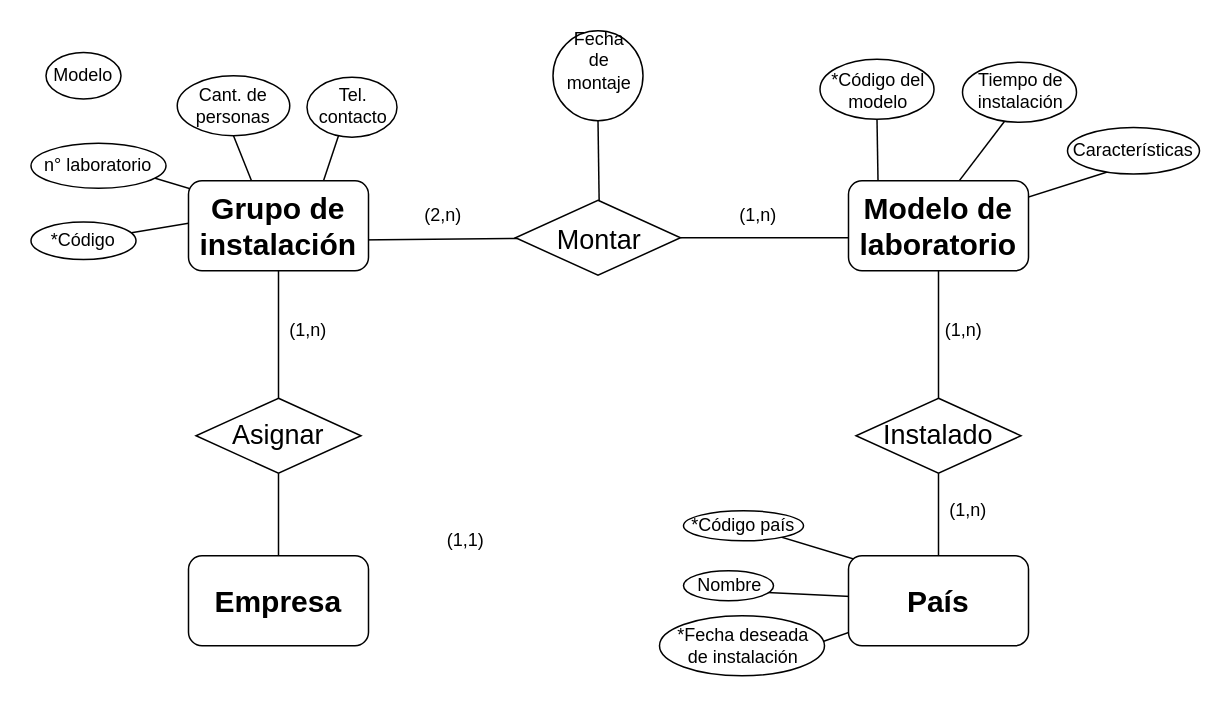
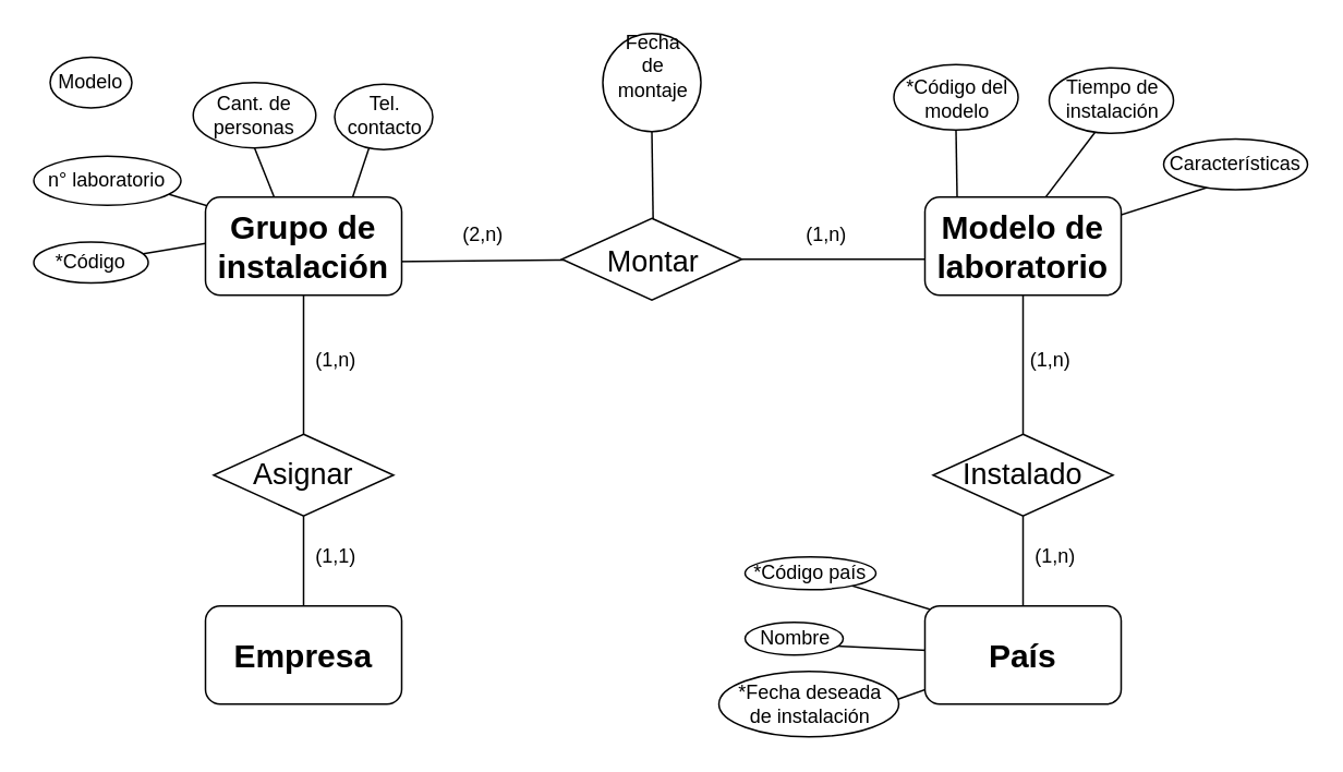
  <mxCell id="0" />
  <mxCell id="1" parent="0" />
  <mxCell id="2" value="" style="endArrow=none;html=1;" edge="1" parent="1" target="53"><mxGeometry width="50" height="50" relative="1" as="geometry"><mxPoint x="175" y="140" as="sourcePoint" /><mxPoint x="225" y="90" as="targetPoint" /></mxGeometry></mxCell>
  <mxCell id="3" value="" style="endArrow=none;html=1;entryX=0.625;entryY=0.5;entryDx=0;entryDy=0;entryPerimeter=0;" edge="1" parent="1" target="48"><mxGeometry width="50" height="50" relative="1" as="geometry"><mxPoint x="175" y="140" as="sourcePoint" /><mxPoint x="225" y="90" as="targetPoint" /></mxGeometry></mxCell>
  <mxCell id="4" value="" style="endArrow=none;html=1;entryX=0.5;entryY=1;entryDx=0;entryDy=0;" edge="1" parent="1" target="10"><mxGeometry width="50" height="50" relative="1" as="geometry"><mxPoint x="175" y="140" as="sourcePoint" /><mxPoint x="225" y="90" as="targetPoint" /></mxGeometry></mxCell>
  <mxCell id="5" value="" style="endArrow=none;html=1;exitX=1;exitY=0.5;exitDx=0;exitDy=0;" edge="1" parent="1" source="37"><mxGeometry width="50" height="50" relative="1" as="geometry"><mxPoint x="175" y="140" as="sourcePoint" /><mxPoint x="225" y="90" as="targetPoint" /></mxGeometry></mxCell>
  <mxCell id="6" value="" style="ellipse;whiteSpace=wrap;html=1;" vertex="1" parent="1"><mxGeometry x="30" y="34.5" width="50" height="31" as="geometry" /></mxCell>
  <mxCell id="7" value="" style="ellipse;whiteSpace=wrap;html=1;" vertex="1" parent="1"><mxGeometry x="20" y="147.5" width="70" height="25" as="geometry" /></mxCell>
  <mxCell id="8" value="" style="ellipse;whiteSpace=wrap;html=1;" vertex="1" parent="1"><mxGeometry x="20" y="95" width="90" height="30" as="geometry" /></mxCell>
  <mxCell id="9" value="" style="ellipse;whiteSpace=wrap;html=1;" vertex="1" parent="1"><mxGeometry x="204" y="51" width="60" height="40" as="geometry" /></mxCell>
  <mxCell id="10" value="" style="ellipse;whiteSpace=wrap;html=1;" vertex="1" parent="1"><mxGeometry x="117.5" y="50" width="75" height="40" as="geometry" /></mxCell>
  <mxCell id="11" value="" style="endArrow=none;html=1;entryX=0.343;entryY=0.919;entryDx=0;entryDy=0;entryPerimeter=0;" edge="1" parent="1" source="38" target="14"><mxGeometry width="50" height="50" relative="1" as="geometry"><mxPoint x="585" y="140" as="sourcePoint" /><mxPoint x="635" y="90" as="targetPoint" /></mxGeometry></mxCell>
  <mxCell id="12" value="" style="endArrow=none;html=1;entryX=0.438;entryY=1.081;entryDx=0;entryDy=0;entryPerimeter=0;exitX=0.559;exitY=-0.247;exitDx=0;exitDy=0;exitPerimeter=0;" edge="1" parent="1" source="38" target="51"><mxGeometry width="50" height="50" relative="1" as="geometry"><mxPoint x="585" y="140" as="sourcePoint" /><mxPoint x="635" y="90" as="targetPoint" /></mxGeometry></mxCell>
  <mxCell id="13" value="" style="endArrow=none;html=1;entryX=0.5;entryY=1;entryDx=0;entryDy=0;" edge="1" parent="1" target="16"><mxGeometry width="50" height="50" relative="1" as="geometry"><mxPoint x="585" y="140" as="sourcePoint" /><mxPoint x="635" y="90" as="targetPoint" /></mxGeometry></mxCell>
  <mxCell id="14" value="" style="ellipse;whiteSpace=wrap;html=1;" vertex="1" parent="1"><mxGeometry x="711" y="84.5" width="88" height="31" as="geometry" /></mxCell>
  <mxCell id="15" value="" style="ellipse;whiteSpace=wrap;html=1;" vertex="1" parent="1"><mxGeometry x="641" y="41" width="76" height="40" as="geometry" /></mxCell>
  <mxCell id="16" value="" style="ellipse;whiteSpace=wrap;html=1;" vertex="1" parent="1"><mxGeometry x="546" y="39" width="76" height="40" as="geometry" /></mxCell>
  <mxCell id="17" value="" style="endArrow=none;html=1;entryX=0.5;entryY=0;entryDx=0;entryDy=0;exitX=0.5;exitY=1;exitDx=0;exitDy=0;" edge="1" parent="1" source="18" target="41"><mxGeometry width="50" height="50" relative="1" as="geometry"><mxPoint x="375" y="70" as="sourcePoint" /><mxPoint x="425" y="20" as="targetPoint" /></mxGeometry></mxCell>
  <mxCell id="18" value="" style="ellipse;whiteSpace=wrap;html=1;" vertex="1" parent="1"><mxGeometry x="368" y="20" width="60" height="60" as="geometry" /></mxCell>
  <mxCell id="19" value="" style="endArrow=none;html=1;entryX=0.5;entryY=1;entryDx=0;entryDy=0;exitX=0.5;exitY=0;exitDx=0;exitDy=0;" edge="1" parent="1" source="39" target="32"><mxGeometry width="50" height="50" relative="1" as="geometry"><mxPoint x="375" y="350" as="sourcePoint" /><mxPoint x="425" y="300" as="targetPoint" /></mxGeometry></mxCell>
  <mxCell id="20" value="" style="endArrow=none;html=1;" edge="1" parent="1" target="31"><mxGeometry width="50" height="50" relative="1" as="geometry"><mxPoint x="185" y="160" as="sourcePoint" /><mxPoint x="345" y="160" as="targetPoint" /></mxGeometry></mxCell>
  <mxCell id="21" value="" style="endArrow=none;html=1;exitX=1;exitY=0.5;exitDx=0;exitDy=0;" edge="1" parent="1" source="31"><mxGeometry width="50" height="50" relative="1" as="geometry"><mxPoint x="375" y="210" as="sourcePoint" /><mxPoint x="605" y="158" as="targetPoint" /></mxGeometry></mxCell>
  <mxCell id="22" value="" style="endArrow=none;html=1;entryX=0.5;entryY=1;entryDx=0;entryDy=0;exitX=0.5;exitY=0;exitDx=0;exitDy=0;" edge="1" parent="1" source="30" target="38"><mxGeometry width="50" height="50" relative="1" as="geometry"><mxPoint x="375" y="280" as="sourcePoint" /><mxPoint x="425" y="230" as="targetPoint" /></mxGeometry></mxCell>
  <mxCell id="23" value="" style="endArrow=none;html=1;entryX=0.5;entryY=1;entryDx=0;entryDy=0;exitX=0.5;exitY=0;exitDx=0;exitDy=0;" edge="1" parent="1" source="40" target="30"><mxGeometry width="50" height="50" relative="1" as="geometry"><mxPoint x="375" y="350" as="sourcePoint" /><mxPoint x="425" y="300" as="targetPoint" /></mxGeometry></mxCell>
  <mxCell id="24" value="" style="endArrow=none;html=1;entryX=0.008;entryY=-0.333;entryDx=0;entryDy=0;entryPerimeter=0;exitX=0.5;exitY=0.5;exitDx=0;exitDy=0;exitPerimeter=0;" edge="1" parent="1" source="45" target="40"><mxGeometry width="50" height="50" relative="1" as="geometry"><mxPoint x="375" y="420" as="sourcePoint" /><mxPoint x="425" y="370" as="targetPoint" /></mxGeometry></mxCell>
  <mxCell id="25" value="" style="endArrow=none;html=1;exitX=0.362;exitY=0.644;exitDx=0;exitDy=0;exitPerimeter=0;" edge="1" parent="1" source="55" target="40"><mxGeometry width="50" height="50" relative="1" as="geometry"><mxPoint x="375" y="420" as="sourcePoint" /><mxPoint x="425" y="370" as="targetPoint" /></mxGeometry></mxCell>
  <mxCell id="26" value="" style="endArrow=none;html=1;exitX=1;exitY=0.5;exitDx=0;exitDy=0;" edge="1" parent="1" source="54" target="40"><mxGeometry width="50" height="50" relative="1" as="geometry"><mxPoint x="375" y="420" as="sourcePoint" /><mxPoint x="425" y="370" as="targetPoint" /></mxGeometry></mxCell>
  <mxCell id="27" value="" style="ellipse;whiteSpace=wrap;html=1;" vertex="1" parent="1"><mxGeometry x="439" y="410" width="110" height="40" as="geometry" /></mxCell>
  <mxCell id="28" value="" style="ellipse;whiteSpace=wrap;html=1;" vertex="1" parent="1"><mxGeometry x="455" y="380" width="60" height="20" as="geometry" /></mxCell>
  <mxCell id="29" value="" style="ellipse;whiteSpace=wrap;html=1;" vertex="1" parent="1"><mxGeometry x="455" y="340" width="80" height="20" as="geometry" /></mxCell>
  <mxCell id="30" value="" style="rhombus;whiteSpace=wrap;html=1;" vertex="1" parent="1"><mxGeometry x="570" y="265" width="110" height="50" as="geometry" /></mxCell>
  <mxCell id="31" value="" style="rhombus;whiteSpace=wrap;html=1;" vertex="1" parent="1"><mxGeometry x="343" y="133" width="110" height="50" as="geometry" /></mxCell>
  <mxCell id="32" value="" style="rhombus;whiteSpace=wrap;html=1;" vertex="1" parent="1"><mxGeometry x="130" y="265" width="110" height="50" as="geometry" /></mxCell>
  <mxCell id="33" value="" style="rounded=1;whiteSpace=wrap;html=1;" vertex="1" parent="1"><mxGeometry x="125" y="370" width="120" height="60" as="geometry" /></mxCell>
  <mxCell id="34" value="" style="rounded=1;whiteSpace=wrap;html=1;" vertex="1" parent="1"><mxGeometry x="565" y="370" width="120" height="60" as="geometry" /></mxCell>
  <mxCell id="35" value="" style="rounded=1;whiteSpace=wrap;html=1;" vertex="1" parent="1"><mxGeometry x="565" y="120" width="120" height="60" as="geometry" /></mxCell>
  <mxCell id="36" value="" style="rounded=1;whiteSpace=wrap;html=1;" vertex="1" parent="1"><mxGeometry x="125" y="120" width="120" height="60" as="geometry" /></mxCell>
  <mxCell id="37" value="&lt;font style=&quot;font-size: 20px&quot;&gt;&lt;b&gt;Grupo de instalación&lt;/b&gt;&lt;/font&gt;" style="text;html=1;strokeColor=none;fillColor=none;align=center;verticalAlign=middle;whiteSpace=wrap;rounded=0;" vertex="1" parent="1"><mxGeometry x="165" y="140" width="40" height="20" as="geometry" /></mxCell>
  <mxCell id="38" value="&lt;font style=&quot;font-size: 20px&quot;&gt;&lt;b&gt;Modelo de laboratorio&lt;/b&gt;&lt;/font&gt;" style="text;html=1;strokeColor=none;fillColor=none;align=center;verticalAlign=middle;whiteSpace=wrap;rounded=0;" vertex="1" parent="1"><mxGeometry x="605" y="140" width="40" height="20" as="geometry" /></mxCell>
  <mxCell id="39" value="&lt;font style=&quot;font-size: 20px&quot;&gt;&lt;b&gt;Empresa&lt;/b&gt;&lt;/font&gt;" style="text;html=1;strokeColor=none;fillColor=none;align=center;verticalAlign=middle;whiteSpace=wrap;rounded=0;" vertex="1" parent="1"><mxGeometry x="165" y="390" width="40" height="20" as="geometry" /></mxCell>
  <mxCell id="40" value="&lt;font style=&quot;font-size: 20px&quot;&gt;&lt;b&gt;País&lt;/b&gt;&lt;/font&gt;" style="text;html=1;strokeColor=none;fillColor=none;align=center;verticalAlign=middle;whiteSpace=wrap;rounded=0;" vertex="1" parent="1"><mxGeometry x="605" y="390" width="40" height="20" as="geometry" /></mxCell>
  <mxCell id="41" value="&lt;font style=&quot;font-size: 18px&quot;&gt;Montar&lt;/font&gt;" style="text;html=1;strokeColor=none;fillColor=none;align=center;verticalAlign=middle;whiteSpace=wrap;rounded=0;" vertex="1" parent="1"><mxGeometry x="379" y="150" width="40" height="20" as="geometry" /></mxCell>
  <mxCell id="42" value="&lt;font style=&quot;font-size: 18px&quot;&gt;Instalado&lt;/font&gt;" style="text;html=1;strokeColor=none;fillColor=none;align=center;verticalAlign=middle;whiteSpace=wrap;rounded=0;" vertex="1" parent="1"><mxGeometry x="605" y="280" width="40" height="20" as="geometry" /></mxCell>
  <mxCell id="43" value="&lt;font style=&quot;font-size: 18px&quot;&gt;Asignar&lt;/font&gt;" style="text;html=1;strokeColor=none;fillColor=none;align=center;verticalAlign=middle;whiteSpace=wrap;rounded=0;" vertex="1" parent="1"><mxGeometry x="165" y="280" width="40" height="20" as="geometry" /></mxCell>
  <mxCell id="44" value="Fecha de montaje" style="text;html=1;strokeColor=none;fillColor=none;align=center;verticalAlign=middle;whiteSpace=wrap;rounded=0;" vertex="1" parent="1"><mxGeometry x="379" y="30" width="40" height="20" as="geometry" /></mxCell>
  <mxCell id="45" value="*Código país" style="text;html=1;strokeColor=none;fillColor=none;align=center;verticalAlign=middle;whiteSpace=wrap;rounded=0;" vertex="1" parent="1"><mxGeometry x="455" y="340" width="80" height="20" as="geometry" /></mxCell>
  <mxCell id="46" value="Cant. de personas" style="text;html=1;strokeColor=none;fillColor=none;align=center;verticalAlign=middle;whiteSpace=wrap;rounded=0;" vertex="1" parent="1"><mxGeometry x="135" y="60" width="40" height="20" as="geometry" /></mxCell>
  <mxCell id="47" value="Tel. contacto" style="text;html=1;strokeColor=none;fillColor=none;align=center;verticalAlign=middle;whiteSpace=wrap;rounded=0;" vertex="1" parent="1"><mxGeometry x="215" y="60" width="40" height="20" as="geometry" /></mxCell>
  <mxCell id="48" value="n° laboratorio" style="text;html=1;strokeColor=none;fillColor=none;align=center;verticalAlign=middle;whiteSpace=wrap;rounded=0;" vertex="1" parent="1"><mxGeometry x="25" y="100" width="80" height="20" as="geometry" /></mxCell>
  <mxCell id="49" value="Modelo" style="text;html=1;strokeColor=none;fillColor=none;align=center;verticalAlign=middle;whiteSpace=wrap;rounded=0;" vertex="1" parent="1"><mxGeometry x="35" y="40" width="40" height="20" as="geometry" /></mxCell>
  <mxCell id="50" value="*Código del modelo" style="text;html=1;strokeColor=none;fillColor=none;align=center;verticalAlign=middle;whiteSpace=wrap;rounded=0;" vertex="1" parent="1"><mxGeometry x="545" y="50" width="80" height="20" as="geometry" /></mxCell>
  <mxCell id="51" value="Tiempo de instalación" style="text;html=1;strokeColor=none;fillColor=none;align=center;verticalAlign=middle;whiteSpace=wrap;rounded=0;" vertex="1" parent="1"><mxGeometry x="645" y="50" width="70" height="20" as="geometry" /></mxCell>
  <mxCell id="52" value="Características" style="text;html=1;strokeColor=none;fillColor=none;align=center;verticalAlign=middle;whiteSpace=wrap;rounded=0;" vertex="1" parent="1"><mxGeometry x="735" y="90" width="40" height="20" as="geometry" /></mxCell>
  <mxCell id="53" value="*Código" style="text;html=1;strokeColor=none;fillColor=none;align=center;verticalAlign=middle;whiteSpace=wrap;rounded=0;" vertex="1" parent="1"><mxGeometry x="35" y="150" width="40" height="20" as="geometry" /></mxCell>
  <mxCell id="54" value="*Fecha deseada de instalación" style="text;html=1;strokeColor=none;fillColor=none;align=center;verticalAlign=middle;whiteSpace=wrap;rounded=0;" vertex="1" parent="1"><mxGeometry x="450" y="420" width="90" height="20" as="geometry" /></mxCell>
  <mxCell id="55" value="Nombre" style="text;html=1;strokeColor=none;fillColor=none;align=center;verticalAlign=middle;whiteSpace=wrap;rounded=0;" vertex="1" parent="1"><mxGeometry x="446" y="380" width="80" height="20" as="geometry" /></mxCell>
  <mxCell id="56" value="" style="endArrow=none;html=1;entryX=0.5;entryY=1;entryDx=0;entryDy=0;" edge="1" parent="1" source="32" target="36"><mxGeometry width="50" height="50" relative="1" as="geometry"><mxPoint x="375" y="350" as="sourcePoint" /><mxPoint x="425" y="300" as="targetPoint" /></mxGeometry></mxCell>
  <mxCell id="57" value="(1,n)" style="text;html=1;strokeColor=none;fillColor=none;align=center;verticalAlign=middle;whiteSpace=wrap;rounded=0;" vertex="1" parent="1"><mxGeometry x="185" y="210" width="40" height="20" as="geometry" /></mxCell>
- <mxCell id="58" value="(1,1)" style="text;html=1;strokeColor=none;fillColor=none;align=center;verticalAlign=middle;whiteSpace=wrap;rounded=0;" vertex="1" parent="1"><mxGeometry x="290" y="350" width="40" height="20" as="geometry" /></mxCell>
+ <mxCell id="58" value="(1,1)" style="text;html=1;strokeColor=none;fillColor=none;align=center;verticalAlign=middle;whiteSpace=wrap;rounded=0;" vertex="1" parent="1"><mxGeometry x="185" y="330" width="40" height="20" as="geometry" /></mxCell>
  <mxCell id="59" value="(2,n)" style="text;html=1;strokeColor=none;fillColor=none;align=center;verticalAlign=middle;whiteSpace=wrap;rounded=0;" vertex="1" parent="1"><mxGeometry x="275" y="133" width="40" height="20" as="geometry" /></mxCell>
  <mxCell id="60" value="(1,n)" style="text;html=1;strokeColor=none;fillColor=none;align=center;verticalAlign=middle;whiteSpace=wrap;rounded=0;" vertex="1" parent="1"><mxGeometry x="485" y="133" width="40" height="20" as="geometry" /></mxCell>
  <mxCell id="61" value="(1,n)" style="text;html=1;strokeColor=none;fillColor=none;align=center;verticalAlign=middle;whiteSpace=wrap;rounded=0;" vertex="1" parent="1"><mxGeometry x="625" y="330" width="40" height="20" as="geometry" /></mxCell>
  <mxCell id="62" value="(1,n)" style="text;html=1;strokeColor=none;fillColor=none;align=center;verticalAlign=middle;whiteSpace=wrap;rounded=0;" vertex="1" parent="1"><mxGeometry x="622" y="210" width="40" height="20" as="geometry" /></mxCell>
